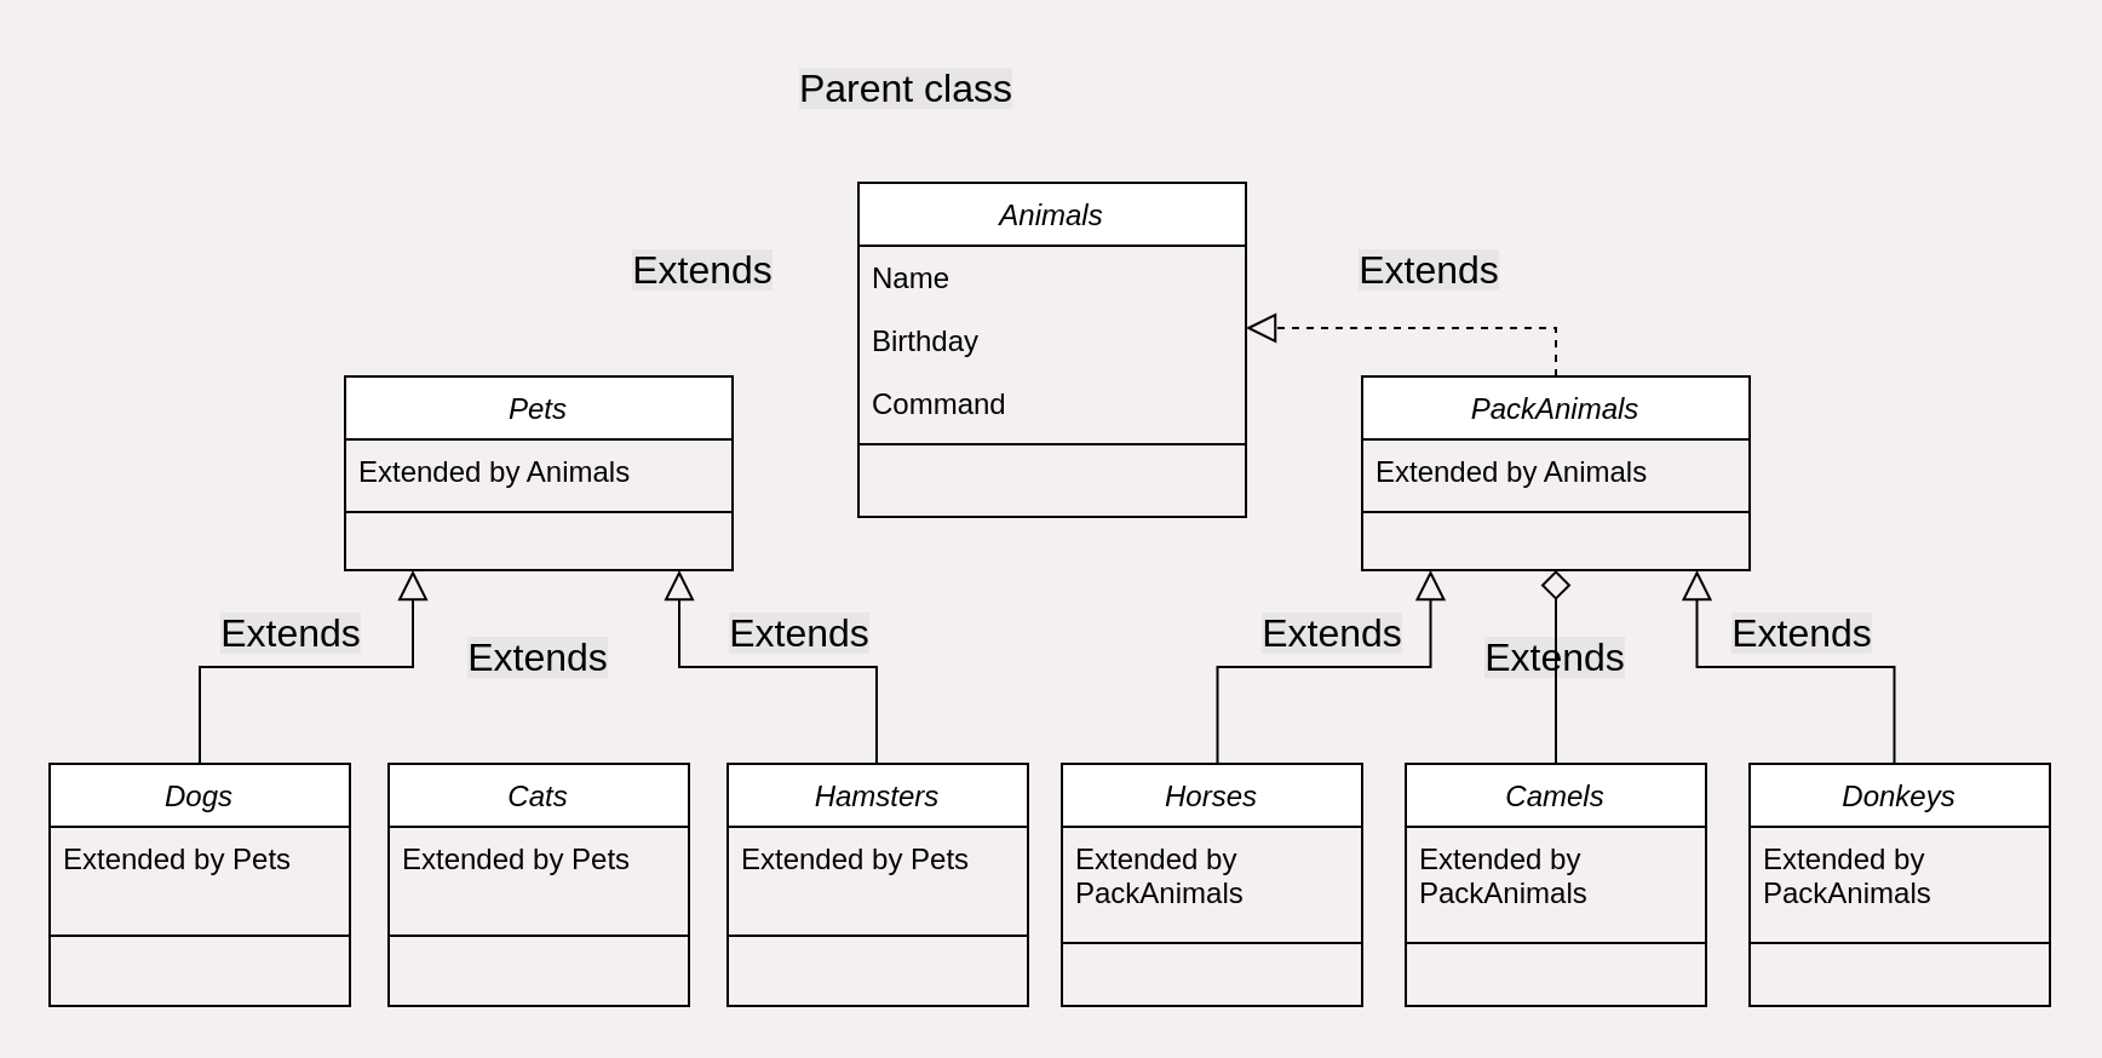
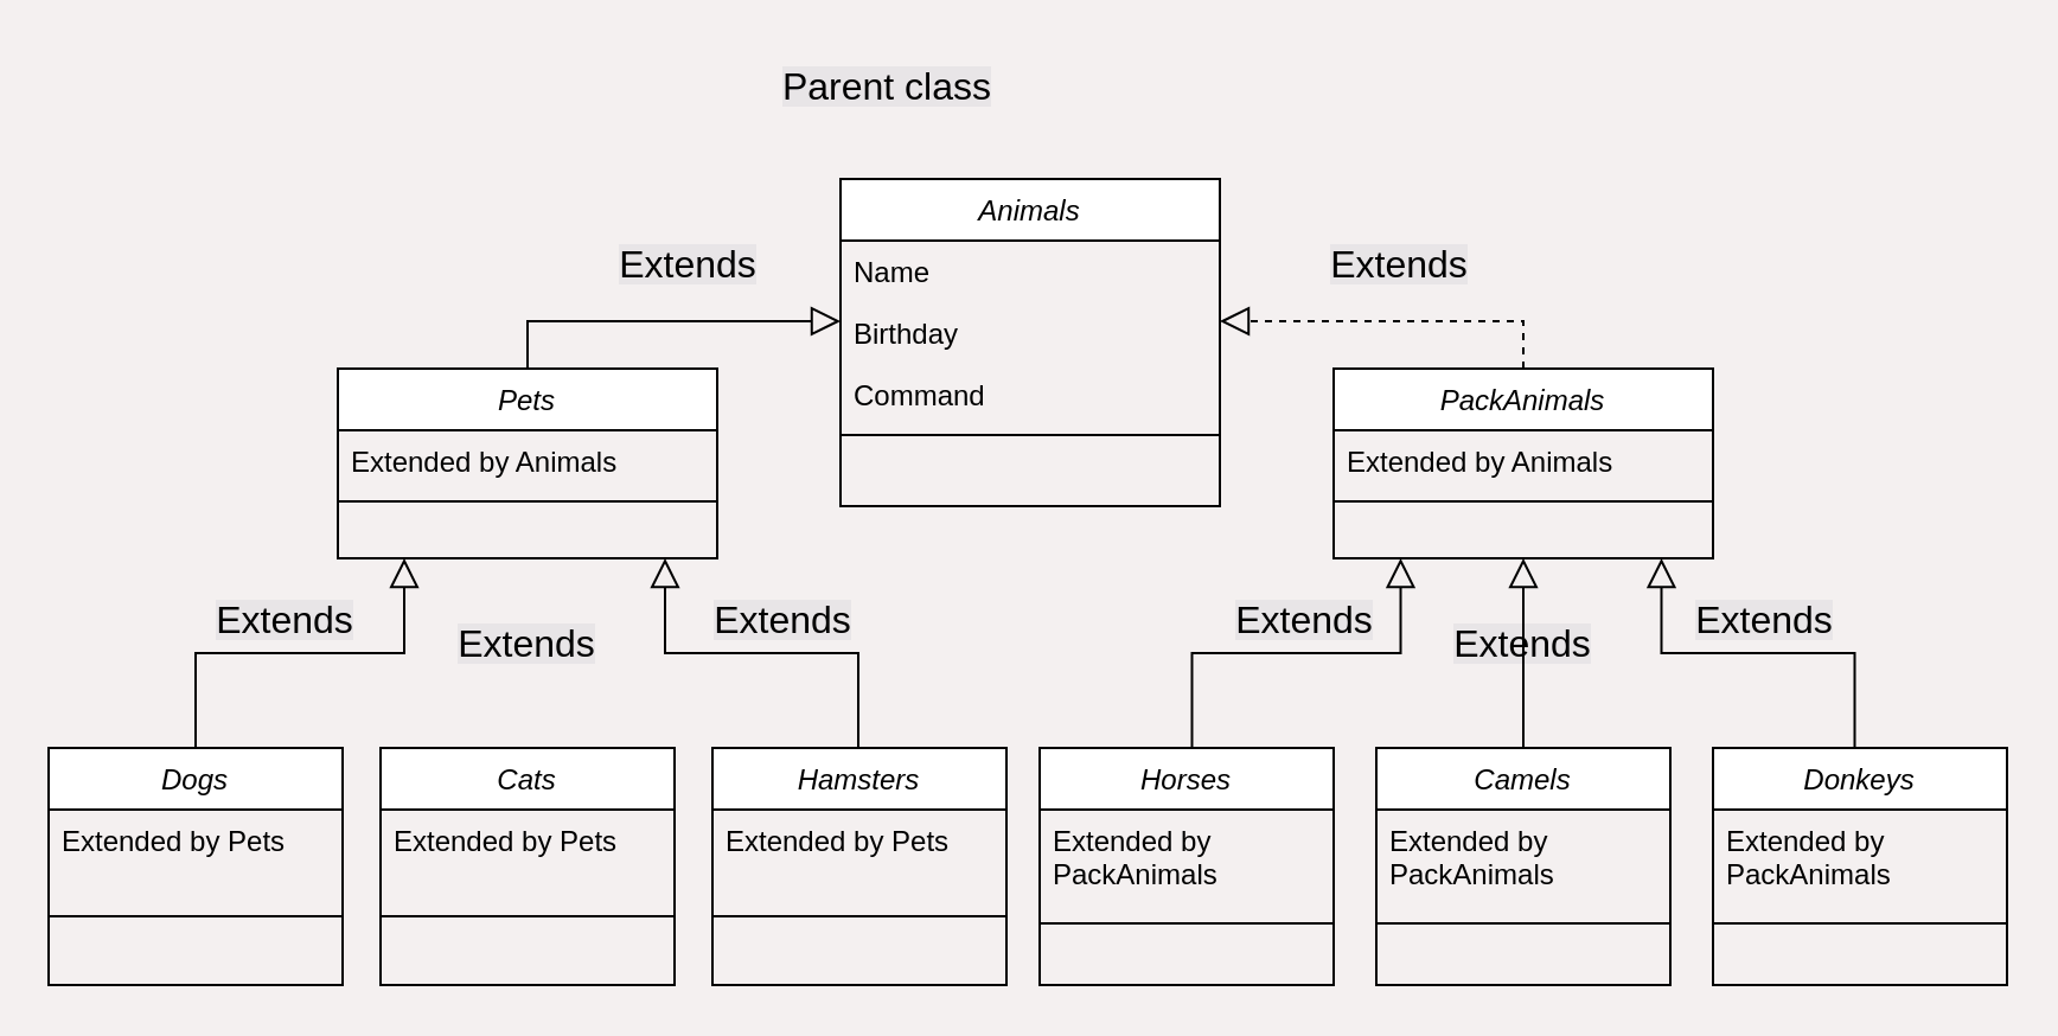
  <mxCell id="0" />
  <mxCell id="1" parent="0" />
  <mxCell id="2" value="Animals" style="swimlane;fontStyle=2;align=center;verticalAlign=top;childLayout=stackLayout;horizontal=1;startSize=26;horizontalStack=0;resizeParent=1;resizeLast=0;collapsible=1;marginBottom=0;rounded=0;shadow=0;strokeWidth=1;" parent="1" vertex="1"><mxGeometry x="354" y="75" width="160" height="138" as="geometry"><mxRectangle x="350" width="160" height="26" as="alternateBounds" /></mxGeometry></mxCell>
  <mxCell id="3" value="Name" style="text;align=left;verticalAlign=top;spacingLeft=4;spacingRight=4;overflow=hidden;rotatable=0;points=[[0,0.5],[1,0.5]];portConstraint=eastwest;" parent="2" vertex="1"><mxGeometry y="26" width="160" height="26" as="geometry" /></mxCell>
  <mxCell id="4" value="Birthday" style="text;align=left;verticalAlign=top;spacingLeft=4;spacingRight=4;overflow=hidden;rotatable=0;points=[[0,0.5],[1,0.5]];portConstraint=eastwest;rounded=0;shadow=0;html=0;" parent="2" vertex="1"><mxGeometry y="52" width="160" height="26" as="geometry" /></mxCell>
  <mxCell id="5" value="Command" style="text;align=left;verticalAlign=top;spacingLeft=4;spacingRight=4;overflow=hidden;rotatable=0;points=[[0,0.5],[1,0.5]];portConstraint=eastwest;rounded=0;shadow=0;html=0;" parent="2" vertex="1"><mxGeometry y="78" width="160" height="26" as="geometry" /></mxCell>
  <mxCell id="6" value="" style="line;html=1;strokeWidth=1;align=left;verticalAlign=middle;spacingTop=-1;spacingLeft=3;spacingRight=3;rotatable=0;labelPosition=right;points=[];portConstraint=eastwest;" parent="2" vertex="1"><mxGeometry y="104" width="160" height="8" as="geometry" /></mxCell>
+ <mxCell id="7" value="" style="endArrow=block;endSize=10;endFill=0;shadow=0;strokeWidth=1;rounded=0;edgeStyle=elbowEdgeStyle;elbow=vertical;exitX=0.5;exitY=0;exitDx=0;exitDy=0;" parent="1" source="12" target="2" edge="1"><mxGeometry width="160" relative="1" as="geometry"><mxPoint x="180" y="155" as="sourcePoint" /><mxPoint x="350" y="158" as="targetPoint" /><Array as="points"><mxPoint x="240" y="135" /><mxPoint x="320" y="135" /><mxPoint x="310" y="135" /></Array></mxGeometry></mxCell>
  <mxCell id="8" value="" style="endArrow=block;endSize=10;endFill=0;shadow=0;strokeWidth=1;rounded=0;edgeStyle=elbowEdgeStyle;elbow=vertical;exitX=0.5;exitY=0;exitDx=0;exitDy=0;dashed=1;" parent="1" source="9" target="2" edge="1"><mxGeometry width="160" relative="1" as="geometry"><mxPoint x="700" y="155" as="sourcePoint" /><mxPoint x="460" y="226" as="targetPoint" /><Array as="points"><mxPoint x="600" y="135" /><mxPoint x="610" y="135" /></Array></mxGeometry></mxCell>
  <mxCell id="9" value="PackAnimals" style="swimlane;fontStyle=2;align=center;verticalAlign=top;childLayout=stackLayout;horizontal=1;startSize=26;horizontalStack=0;resizeParent=1;resizeLast=0;collapsible=1;marginBottom=0;rounded=0;shadow=0;strokeWidth=1;" parent="1" vertex="1"><mxGeometry x="562" y="155" width="160" height="80" as="geometry"><mxRectangle x="350" width="160" height="26" as="alternateBounds" /></mxGeometry></mxCell>
  <mxCell id="10" value="Extended by Animals" style="text;align=left;verticalAlign=top;spacingLeft=4;spacingRight=4;overflow=hidden;rotatable=0;points=[[0,0.5],[1,0.5]];portConstraint=eastwest;" parent="9" vertex="1"><mxGeometry y="26" width="160" height="26" as="geometry" /></mxCell>
  <mxCell id="11" value="" style="line;html=1;strokeWidth=1;align=left;verticalAlign=middle;spacingTop=-1;spacingLeft=3;spacingRight=3;rotatable=0;labelPosition=right;points=[];portConstraint=eastwest;" parent="9" vertex="1"><mxGeometry y="52" width="160" height="8" as="geometry" /></mxCell>
  <mxCell id="12" value="Pets" style="swimlane;fontStyle=2;align=center;verticalAlign=top;childLayout=stackLayout;horizontal=1;startSize=26;horizontalStack=0;resizeParent=1;resizeLast=0;collapsible=1;marginBottom=0;rounded=0;shadow=0;strokeWidth=1;" parent="1" vertex="1"><mxGeometry x="142" y="155" width="160" height="80" as="geometry"><mxRectangle x="122" y="120" width="160" height="26" as="alternateBounds" /></mxGeometry></mxCell>
  <mxCell id="13" value="Extended by Animals" style="text;align=left;verticalAlign=top;spacingLeft=4;spacingRight=4;overflow=hidden;rotatable=0;points=[[0,0.5],[1,0.5]];portConstraint=eastwest;rounded=0;shadow=0;html=0;" parent="12" vertex="1"><mxGeometry y="26" width="160" height="26" as="geometry" /></mxCell>
  <mxCell id="14" value="" style="line;html=1;strokeWidth=1;align=left;verticalAlign=middle;spacingTop=-1;spacingLeft=3;spacingRight=3;rotatable=0;labelPosition=right;points=[];portConstraint=eastwest;" parent="12" vertex="1"><mxGeometry y="52" width="160" height="8" as="geometry" /></mxCell>
  <mxCell id="15" value="Donkeys" style="swimlane;fontStyle=2;align=center;verticalAlign=top;childLayout=stackLayout;horizontal=1;startSize=26;horizontalStack=0;resizeParent=1;resizeLast=0;collapsible=1;marginBottom=0;rounded=0;shadow=0;strokeWidth=1;" parent="1" vertex="1"><mxGeometry x="722" y="315" width="124" height="100" as="geometry"><mxRectangle x="350" width="160" height="26" as="alternateBounds" /></mxGeometry></mxCell>
  <mxCell id="16" value="Extended by &#10;PackAnimals" style="text;align=left;verticalAlign=top;spacingLeft=4;spacingRight=4;overflow=hidden;rotatable=0;points=[[0,0.5],[1,0.5]];portConstraint=eastwest;" parent="15" vertex="1"><mxGeometry y="26" width="124" height="44" as="geometry" /></mxCell>
  <mxCell id="17" value="" style="line;html=1;strokeWidth=1;align=left;verticalAlign=middle;spacingTop=-1;spacingLeft=3;spacingRight=3;rotatable=0;labelPosition=right;points=[];portConstraint=eastwest;" parent="15" vertex="1"><mxGeometry y="70" width="124" height="8" as="geometry" /></mxCell>
  <mxCell id="18" value="Camels" style="swimlane;fontStyle=2;align=center;verticalAlign=top;childLayout=stackLayout;horizontal=1;startSize=26;horizontalStack=0;resizeParent=1;resizeLast=0;collapsible=1;marginBottom=0;rounded=0;shadow=0;strokeWidth=1;" parent="1" vertex="1"><mxGeometry x="580" y="315" width="124" height="100" as="geometry"><mxRectangle x="350" width="160" height="26" as="alternateBounds" /></mxGeometry></mxCell>
  <mxCell id="19" value="Extended by &#10;PackAnimals" style="text;align=left;verticalAlign=top;spacingLeft=4;spacingRight=4;overflow=hidden;rotatable=0;points=[[0,0.5],[1,0.5]];portConstraint=eastwest;" parent="18" vertex="1"><mxGeometry y="26" width="124" height="44" as="geometry" /></mxCell>
  <mxCell id="20" value="" style="line;html=1;strokeWidth=1;align=left;verticalAlign=middle;spacingTop=-1;spacingLeft=3;spacingRight=3;rotatable=0;labelPosition=right;points=[];portConstraint=eastwest;" parent="18" vertex="1"><mxGeometry y="70" width="124" height="8" as="geometry" /></mxCell>
  <mxCell id="21" value="Horses" style="swimlane;fontStyle=2;align=center;verticalAlign=top;childLayout=stackLayout;horizontal=1;startSize=26;horizontalStack=0;resizeParent=1;resizeLast=0;collapsible=1;marginBottom=0;rounded=0;shadow=0;strokeWidth=1;" parent="1" vertex="1"><mxGeometry x="438" y="315" width="124" height="100" as="geometry"><mxRectangle x="350" width="160" height="26" as="alternateBounds" /></mxGeometry></mxCell>
  <mxCell id="22" value="Extended by &#10;PackAnimals" style="text;align=left;verticalAlign=top;spacingLeft=4;spacingRight=4;overflow=hidden;rotatable=0;points=[[0,0.5],[1,0.5]];portConstraint=eastwest;" parent="21" vertex="1"><mxGeometry y="26" width="124" height="44" as="geometry" /></mxCell>
  <mxCell id="23" value="" style="line;html=1;strokeWidth=1;align=left;verticalAlign=middle;spacingTop=-1;spacingLeft=3;spacingRight=3;rotatable=0;labelPosition=right;points=[];portConstraint=eastwest;" parent="21" vertex="1"><mxGeometry y="70" width="124" height="8" as="geometry" /></mxCell>
  <mxCell id="24" value="Dogs" style="swimlane;fontStyle=2;align=center;verticalAlign=top;childLayout=stackLayout;horizontal=1;startSize=26;horizontalStack=0;resizeParent=1;resizeLast=0;collapsible=1;marginBottom=0;rounded=0;shadow=0;strokeWidth=1;" parent="1" vertex="1"><mxGeometry y="315" width="124" height="100" as="geometry" x="20"><mxRectangle x="350" width="160" height="26" as="alternateBounds" /></mxGeometry></mxCell>
  <mxCell id="25" value="Extended by Pets" style="text;align=left;verticalAlign=top;spacingLeft=4;spacingRight=4;overflow=hidden;rotatable=0;points=[[0,0.5],[1,0.5]];portConstraint=eastwest;rounded=0;shadow=0;html=0;" parent="24" vertex="1"><mxGeometry y="26" width="124" height="26" as="geometry" /></mxCell>
  <mxCell id="26" value="" style="line;html=1;strokeWidth=1;align=left;verticalAlign=middle;spacingTop=-1;spacingLeft=3;spacingRight=3;rotatable=0;labelPosition=right;points=[];portConstraint=eastwest;" parent="24" vertex="1"><mxGeometry y="52" width="124" height="38" as="geometry" /></mxCell>
  <mxCell id="27" value="Cats" style="swimlane;fontStyle=2;align=center;verticalAlign=top;childLayout=stackLayout;horizontal=1;startSize=26;horizontalStack=0;resizeParent=1;resizeLast=0;collapsible=1;marginBottom=0;rounded=0;shadow=0;strokeWidth=1;" parent="1" vertex="1"><mxGeometry x="160" y="315" width="124" height="100" as="geometry"><mxRectangle x="350" width="160" height="26" as="alternateBounds" /></mxGeometry></mxCell>
  <mxCell id="28" value="Extended by Pets" style="text;align=left;verticalAlign=top;spacingLeft=4;spacingRight=4;overflow=hidden;rotatable=0;points=[[0,0.5],[1,0.5]];portConstraint=eastwest;" parent="27" vertex="1"><mxGeometry y="26" width="124" height="26" as="geometry" /></mxCell>
  <mxCell id="29" value="" style="line;html=1;strokeWidth=1;align=left;verticalAlign=middle;spacingTop=-1;spacingLeft=3;spacingRight=3;rotatable=0;labelPosition=right;points=[];portConstraint=eastwest;" parent="27" vertex="1"><mxGeometry y="52" width="124" height="38" as="geometry" /></mxCell>
  <mxCell id="30" value="Hamsters" style="swimlane;fontStyle=2;align=center;verticalAlign=top;childLayout=stackLayout;horizontal=1;startSize=26;horizontalStack=0;resizeParent=1;resizeLast=0;collapsible=1;marginBottom=0;rounded=0;shadow=0;strokeWidth=1;" parent="1" vertex="1"><mxGeometry x="300" y="315" width="124" height="100" as="geometry"><mxRectangle x="350" width="160" height="26" as="alternateBounds" /></mxGeometry></mxCell>
  <mxCell id="31" value="Extended by Pets" style="text;align=left;verticalAlign=top;spacingLeft=4;spacingRight=4;overflow=hidden;rotatable=0;points=[[0,0.5],[1,0.5]];portConstraint=eastwest;" parent="30" vertex="1"><mxGeometry y="26" width="124" height="26" as="geometry" /></mxCell>
  <mxCell id="32" value="" style="line;html=1;strokeWidth=1;align=left;verticalAlign=middle;spacingTop=-1;spacingLeft=3;spacingRight=3;rotatable=0;labelPosition=right;points=[];portConstraint=eastwest;" parent="30" vertex="1"><mxGeometry y="52" width="124" height="38" as="geometry" /></mxCell>
  <mxCell id="33" value="" style="endArrow=block;endSize=10;endFill=0;shadow=0;strokeWidth=1;rounded=0;edgeStyle=elbowEdgeStyle;elbow=vertical;exitX=0.5;exitY=0;exitDx=0;exitDy=0;" parent="1" source="24" edge="1"><mxGeometry width="160" relative="1" as="geometry"><mxPoint x="80" y="315" as="sourcePoint" /><mxPoint x="170" y="235" as="targetPoint" /><Array as="points"><mxPoint x="90" y="275" /><mxPoint x="108" y="165" /><mxPoint x="98" y="165" /></Array></mxGeometry></mxCell>
  <mxCell id="34" value="" style="endArrow=block;endSize=10;endFill=0;shadow=0;strokeWidth=1;rounded=0;edgeStyle=elbowEdgeStyle;elbow=vertical;exitX=0.5;exitY=0;exitDx=0;exitDy=0;" parent="1" edge="1"><mxGeometry width="160" relative="1" as="geometry"><mxPoint x="361.5" y="315" as="sourcePoint" /><mxPoint x="280" y="235" as="targetPoint" /><Array as="points"><mxPoint x="330" y="275" /><mxPoint x="385.5" y="175" /><mxPoint x="375.5" y="175" /></Array></mxGeometry></mxCell>
  <mxCell id="35" value="" style="endArrow=block;endSize=10;endFill=0;shadow=0;strokeWidth=1;rounded=0;edgeStyle=elbowEdgeStyle;elbow=vertical;exitX=0.5;exitY=0;exitDx=0;exitDy=0;" parent="1" edge="1"><mxGeometry width="160" relative="1" as="geometry"><mxPoint x="502.25" y="315" as="sourcePoint" /><mxPoint x="590.25" y="235" as="targetPoint" /><Array as="points"><mxPoint x="510.25" y="275" /><mxPoint x="528.25" y="165" /><mxPoint x="518.25" y="165" /></Array></mxGeometry></mxCell>
  <mxCell id="36" value="" style="endArrow=block;endSize=10;endFill=0;shadow=0;strokeWidth=1;rounded=0;edgeStyle=elbowEdgeStyle;elbow=vertical;exitX=0.5;exitY=0;exitDx=0;exitDy=0;" parent="1" edge="1"><mxGeometry width="160" relative="1" as="geometry"><mxPoint x="781.75" y="315" as="sourcePoint" /><mxPoint x="700.25" y="235" as="targetPoint" /><Array as="points"><mxPoint x="750.25" y="275" /><mxPoint x="805.75" y="175" /><mxPoint x="795.75" y="175" /></Array></mxGeometry></mxCell>
  <mxCell id="37" value="&lt;span style=&quot;color: rgb(0, 0, 0); font-family: Arial, Helvetica, sans-serif; font-size: 16px; font-style: normal; font-variant-ligatures: normal; font-variant-caps: normal; font-weight: 400; letter-spacing: normal; orphans: 2; text-indent: 0px; text-transform: none; widows: 2; word-spacing: 0px; -webkit-text-stroke-width: 0px; background-color: rgba(7, 28, 71, 0.05); text-decoration-thickness: initial; text-decoration-style: initial; text-decoration-color: initial; float: none; display: inline !important;&quot;&gt;Parent class&lt;/span&gt;" style="text;whiteSpace=wrap;html=1;fontSize=16;align=center;" parent="1" vertex="1"><mxGeometry x="289" y="20" width="170" height="40" as="geometry" /></mxCell>
  <mxCell id="38" value="&lt;font face=&quot;Arial, Helvetica, sans-serif&quot;&gt;&lt;span style=&quot;background-color: rgba(7, 28, 71, 0.05);&quot;&gt;Extends&lt;/span&gt;&lt;/font&gt;" style="text;whiteSpace=wrap;html=1;fontSize=16;align=center;" parent="1" vertex="1"><mxGeometry x="250" y="95" width="80" height="30" as="geometry" /></mxCell>
  <mxCell id="39" value="&lt;font face=&quot;Arial, Helvetica, sans-serif&quot;&gt;&lt;span style=&quot;background-color: rgba(7, 28, 71, 0.05);&quot;&gt;Extends&lt;/span&gt;&lt;/font&gt;" style="text;whiteSpace=wrap;html=1;fontSize=16;align=center;" parent="1" vertex="1"><mxGeometry x="550" y="95" width="80" height="30" as="geometry" /></mxCell>
  <mxCell id="40" value="&lt;font face=&quot;Arial, Helvetica, sans-serif&quot;&gt;&lt;span style=&quot;background-color: rgba(7, 28, 71, 0.05);&quot;&gt;Extends&lt;/span&gt;&lt;/font&gt;" style="text;whiteSpace=wrap;html=1;fontSize=16;align=center;" parent="1" vertex="1"><mxGeometry x="182" y="255" width="80" height="30" as="geometry" /></mxCell>
  <mxCell id="41" value="&lt;font face=&quot;Arial, Helvetica, sans-serif&quot;&gt;&lt;span style=&quot;background-color: rgba(7, 28, 71, 0.05);&quot;&gt;Extends&lt;/span&gt;&lt;/font&gt;" style="text;whiteSpace=wrap;html=1;fontSize=16;align=center;" parent="1" vertex="1"><mxGeometry x="602" y="255" width="80" height="30" as="geometry" /></mxCell>
  <mxCell id="42" value="&lt;font face=&quot;Arial, Helvetica, sans-serif&quot;&gt;&lt;span style=&quot;background-color: rgba(7, 28, 71, 0.05);&quot;&gt;Extends&lt;/span&gt;&lt;/font&gt;" style="text;whiteSpace=wrap;html=1;fontSize=16;align=center;" parent="1" vertex="1"><mxGeometry x="80" y="245" width="80" height="30" as="geometry" /></mxCell>
  <mxCell id="43" value="&lt;font face=&quot;Arial, Helvetica, sans-serif&quot;&gt;&lt;span style=&quot;background-color: rgba(7, 28, 71, 0.05);&quot;&gt;Extends&lt;/span&gt;&lt;/font&gt;" style="text;whiteSpace=wrap;html=1;fontSize=16;align=center;" parent="1" vertex="1"><mxGeometry x="290" y="245" width="80" height="30" as="geometry" /></mxCell>
  <mxCell id="44" value="&lt;font face=&quot;Arial, Helvetica, sans-serif&quot;&gt;&lt;span style=&quot;background-color: rgba(7, 28, 71, 0.05);&quot;&gt;Extends&lt;/span&gt;&lt;/font&gt;" style="text;whiteSpace=wrap;html=1;fontSize=16;align=center;" parent="1" vertex="1"><mxGeometry x="510" y="245" width="80" height="30" as="geometry" /></mxCell>
  <mxCell id="45" value="&lt;font face=&quot;Arial, Helvetica, sans-serif&quot;&gt;&lt;span style=&quot;background-color: rgba(7, 28, 71, 0.05);&quot;&gt;Extends&lt;/span&gt;&lt;/font&gt;" style="text;whiteSpace=wrap;html=1;fontSize=16;align=center;" parent="1" vertex="1"><mxGeometry x="704" y="245" width="80" height="30" as="geometry" /></mxCell>
- <mxCell id="46" value="" style="endArrow=diamond;endSize=10;endFill=0;shadow=0;strokeWidth=1;rounded=0;edgeStyle=elbowEdgeStyle;elbow=vertical;exitX=0.5;exitY=0;exitDx=0;exitDy=0;entryX=0.5;entryY=1;entryDx=0;entryDy=0;" parent="1" source="18" target="9" edge="1"><mxGeometry width="160" relative="1" as="geometry"><mxPoint x="512.25" y="325" as="sourcePoint" /><mxPoint x="600.25" y="245" as="targetPoint" /><Array as="points"><mxPoint x="640" y="275" /><mxPoint x="538.25" y="175" /><mxPoint x="528.25" y="175" /></Array></mxGeometry></mxCell>
+ <mxCell id="46" value="" style="endArrow=block;endSize=10;endFill=0;shadow=0;strokeWidth=1;rounded=0;edgeStyle=elbowEdgeStyle;elbow=vertical;exitX=0.5;exitY=0;exitDx=0;exitDy=0;entryX=0.5;entryY=1;entryDx=0;entryDy=0;" parent="1" source="18" target="9" edge="1"><mxGeometry width="160" relative="1" as="geometry"><mxPoint x="512.25" y="325" as="sourcePoint" /><mxPoint x="600.25" y="245" as="targetPoint" /><Array as="points"><mxPoint x="640" y="275" /><mxPoint x="538.25" y="175" /><mxPoint x="528.25" y="175" /></Array></mxGeometry></mxCell>
